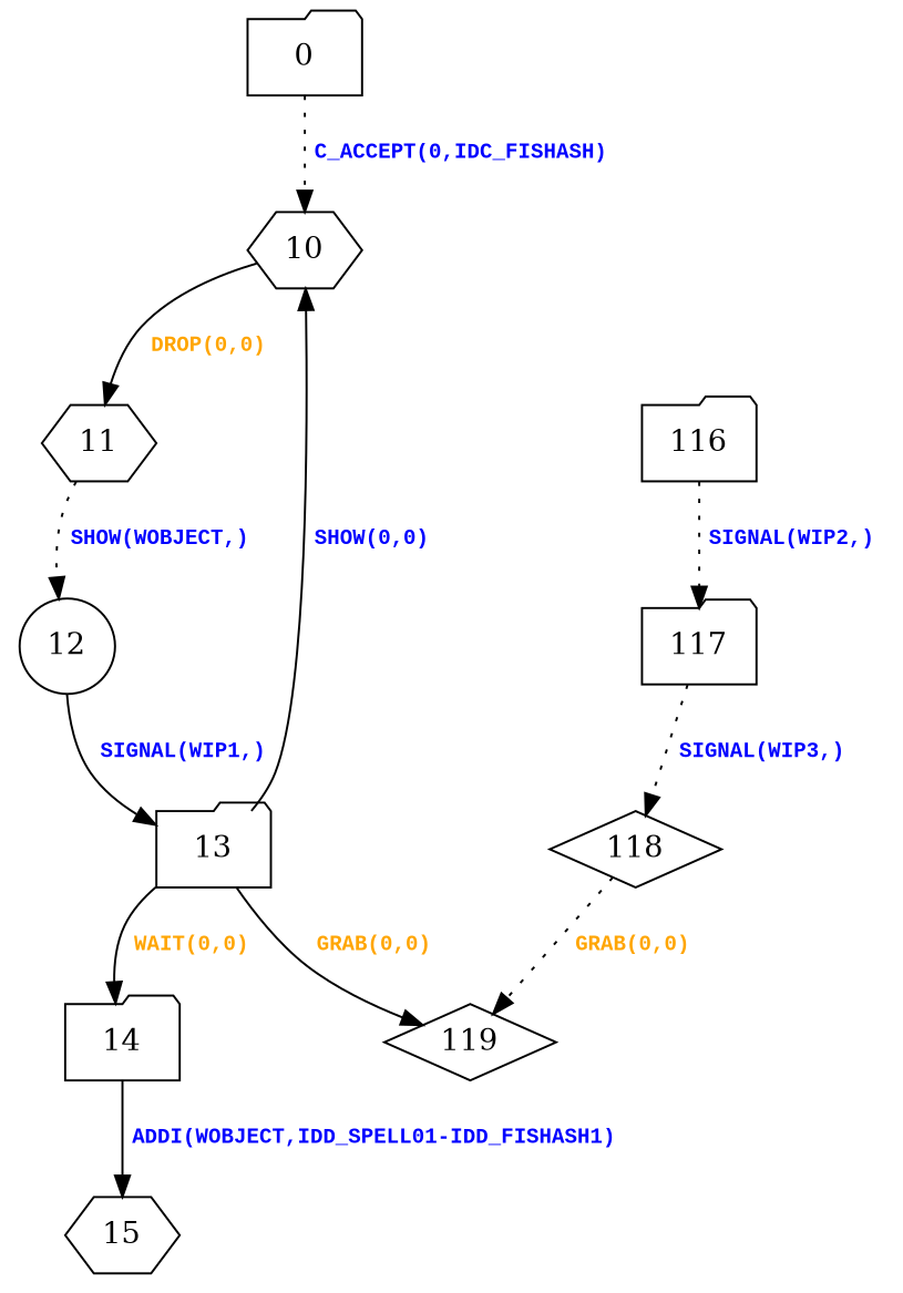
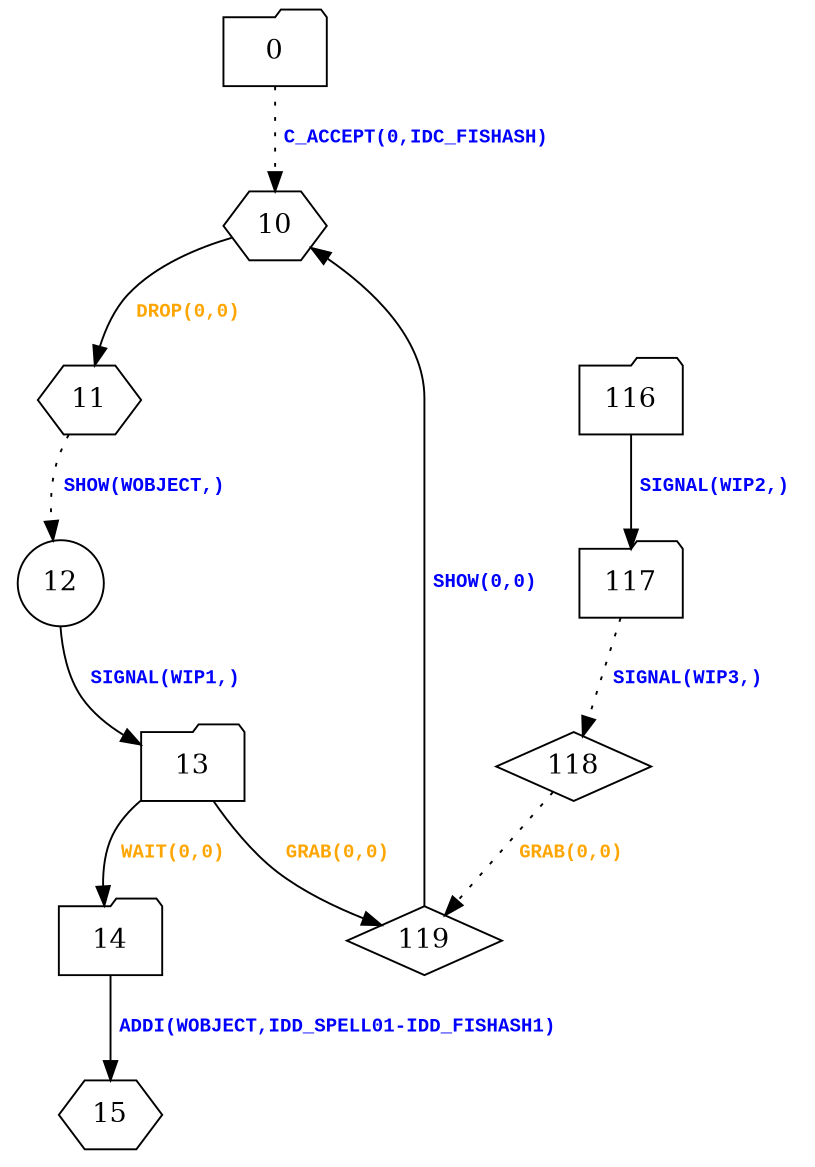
  digraph {
    node [shape=folder]
    edge [fontcolor=blue style=solid]
    10 [shape=hexagon]
    0
    11 [shape=hexagon]
    12 [shape=circle]
    13
    119 [shape=diamond]
    14
    116
    117
    118 [shape=diamond]
    15 [shape=hexagon]
    10 -> 11 [fontcolor=orange label=< <table border="0"><tr><td><font face="Courier New" point-size="10"><b>DROP(0,0)<br align="left"/></b></font></td></tr> </table>>]
    0 -> 10 [label=< <table border="0"><tr><td><font face="Courier New" point-size="10"><b>C_ACCEPT(0,IDC_FISHASH)<br align="left"/></b></font></td></tr> </table>> style=dotted]
    11 -> 12 [label=< <table border="0"><tr><td><font face="Courier New" point-size="10"><b>SHOW(WOBJECT,)<br align="left"/></b></font></td></tr> </table>> style=dotted]
    12 -> 13 [label=< <table border="0"><tr><td><font face="Courier New" point-size="10"><b>SIGNAL(WIP1,)<br align="left"/></b></font></td></tr> </table>>]
    13 -> 119 [fontcolor=orange label=< <table border="0"><tr><td><font face="Courier New" point-size="10"><b>GRAB(0,0)<br align="left"/></b></font></td></tr> </table>>]
    13 -> 14 [fontcolor=orange label=< <table border="0"><tr><td><font face="Courier New" point-size="10"><b>WAIT(0,0)<br align="left"/></b></font></td></tr> </table>>]
-   13 -> 10 [label=< <table border="0"><tr><td><font face="Courier New" point-size="10"><b>SHOW(0,0)<br align="left"/></b></font></td></tr> </table>>]
+   119 -> 10 [label=< <table border="0"><tr><td><font face="Courier New" point-size="10"><b>SHOW(0,0)<br align="left"/></b></font></td></tr> </table>>]
    14 -> 15 [label=< <table border="0"><tr><td><font face="Courier New" point-size="10"><b>ADDI(WOBJECT,IDD_SPELL01-IDD_FISHASH1)<br align="left"/></b></font></td></tr> </table>>]
-   116 -> 117 [label=< <table border="0"><tr><td><font face="Courier New" point-size="10"><b>SIGNAL(WIP2,)<br align="left"/></b></font></td></tr> </table>> style=dotted]
+   116 -> 117 [label=< <table border="0"><tr><td><font face="Courier New" point-size="10"><b>SIGNAL(WIP2,)<br align="left"/></b></font></td></tr> </table>>]
    117 -> 118 [label=< <table border="0"><tr><td><font face="Courier New" point-size="10"><b>SIGNAL(WIP3,)<br align="left"/></b></font></td></tr> </table>> style=dotted]
    118 -> 119 [fontcolor=orange label=< <table border="0"><tr><td><font face="Courier New" point-size="10"><b>GRAB(0,0)<br align="left"/></b></font></td></tr> </table>> style=dotted]
  }
